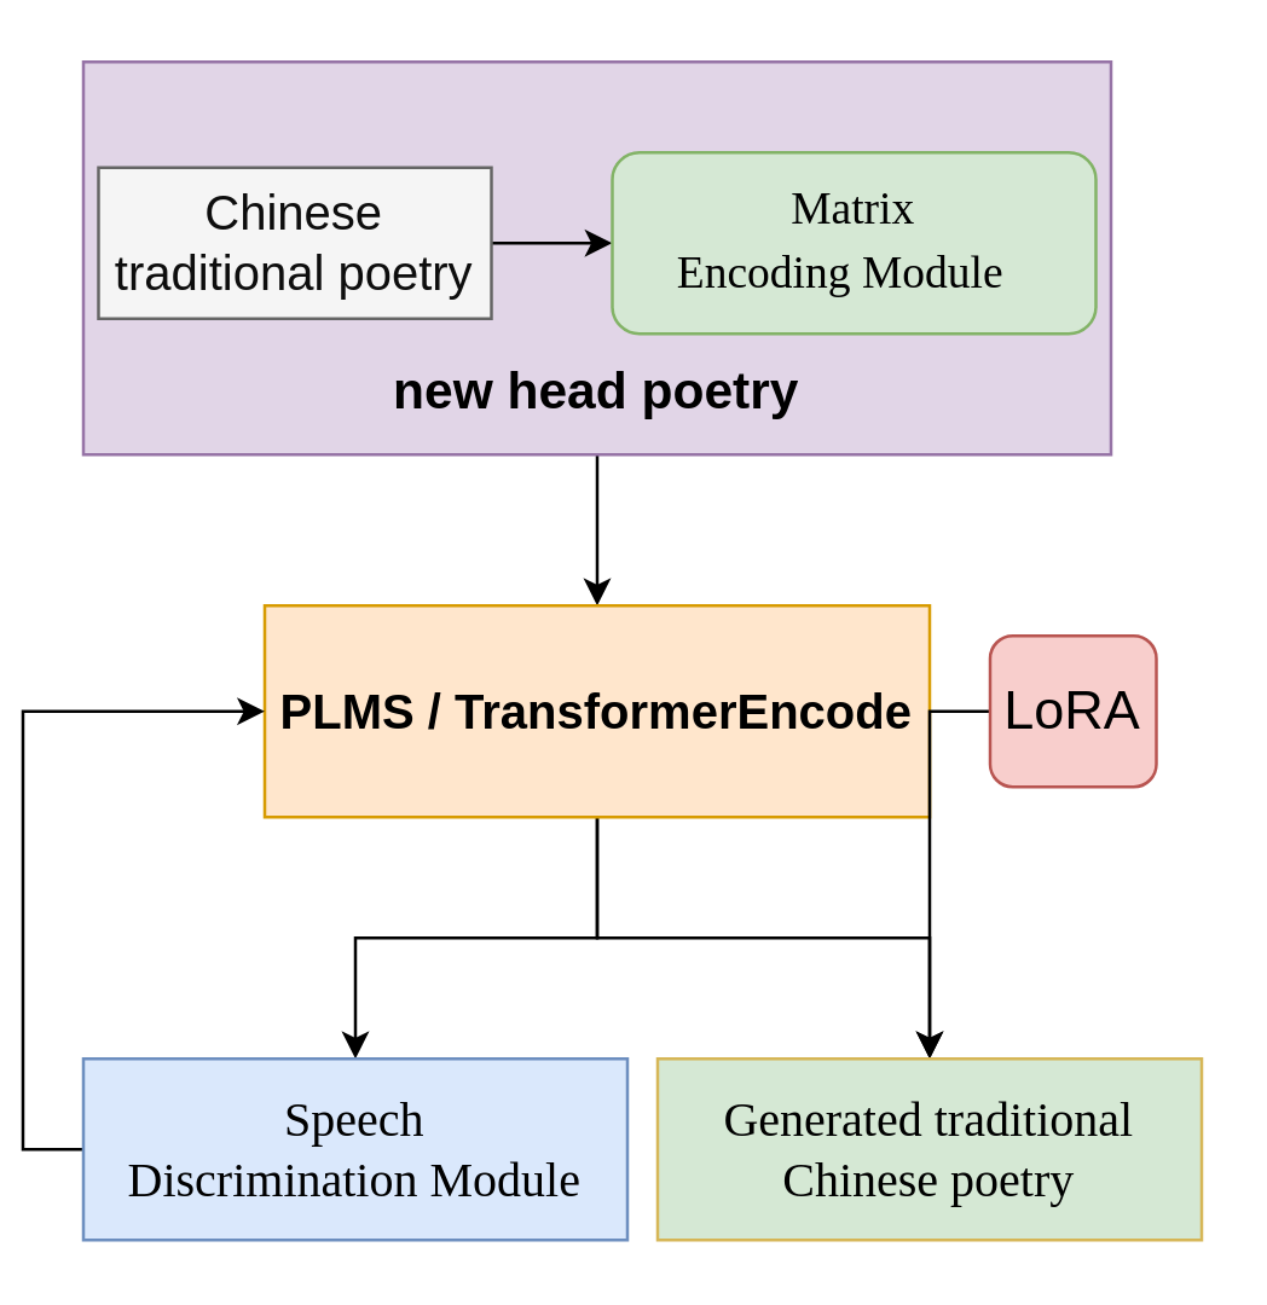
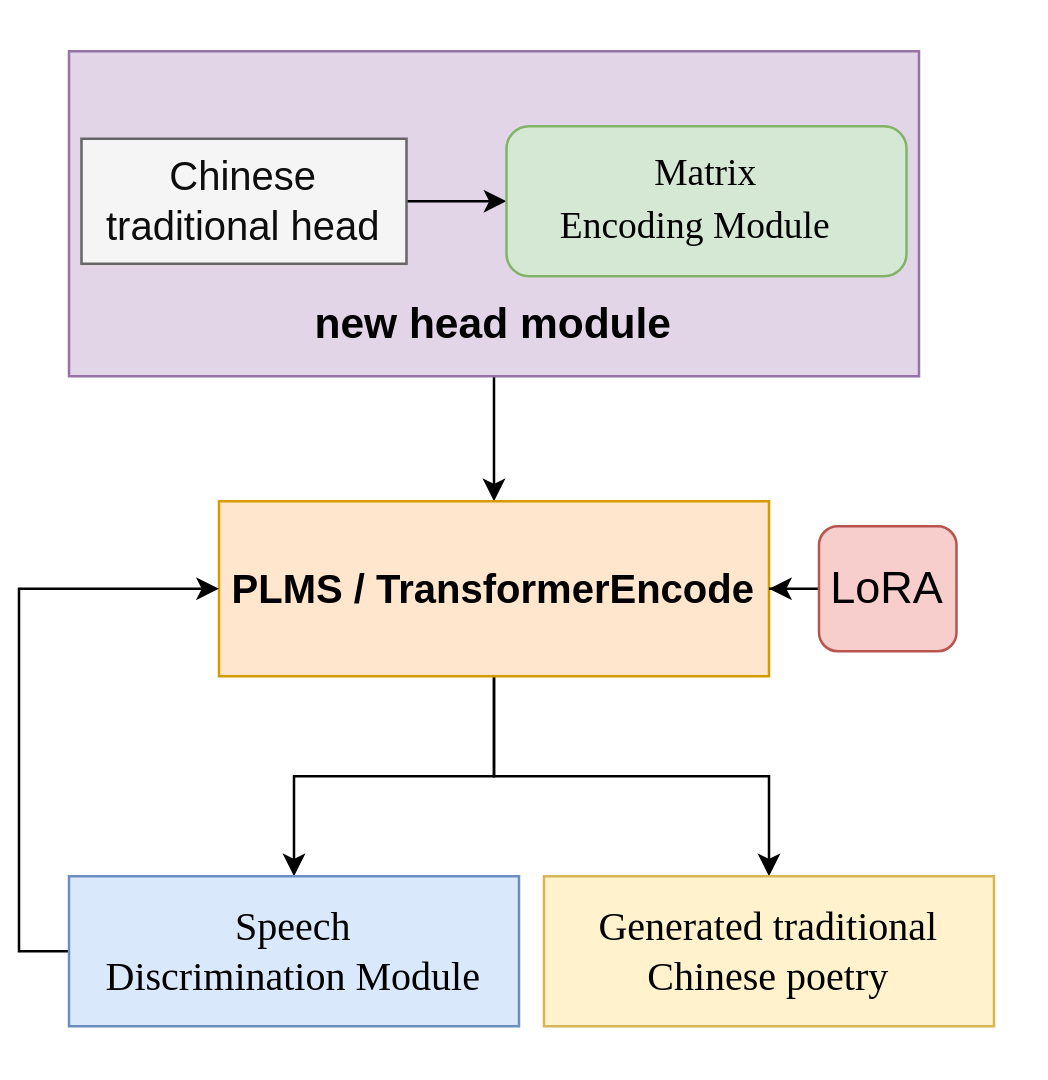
  <mxCell id="0" />
  <mxCell id="1" parent="0" />
  <mxCell id="2" style="edgeStyle=orthogonalEdgeStyle;rounded=0;orthogonalLoop=1;jettySize=auto;html=1;exitX=0.5;exitY=1;exitDx=0;exitDy=0;entryX=0.5;entryY=0;entryDx=0;entryDy=0;" edge="1" parent="1" source="3" target="10"><mxGeometry relative="1" as="geometry" /></mxCell>
  <mxCell id="3" value="" style="rounded=0;whiteSpace=wrap;html=1;fillColor=#e1d5e7;strokeColor=#9673a6;" vertex="1" parent="1"><mxGeometry x="20" y="20" width="340" height="130" as="geometry" /></mxCell>
  <mxCell id="4" style="edgeStyle=orthogonalEdgeStyle;rounded=0;orthogonalLoop=1;jettySize=auto;html=1;exitX=1;exitY=0.5;exitDx=0;exitDy=0;" edge="1" parent="1" source="5" target="6"><mxGeometry relative="1" as="geometry" /></mxCell>
- <mxCell id="5" value="&lt;font style=&quot;font-size: 16px;&quot; color=&quot;#0d0d0d&quot;&gt;Chinese traditional poetry&lt;/font&gt;" style="rounded=0;whiteSpace=wrap;html=1;fillColor=#f5f5f5;fontColor=#333333;strokeColor=#666666;" vertex="1" parent="1"><mxGeometry x="25" y="55" width="130" height="50" as="geometry" /></mxCell>
+ <mxCell id="5" value="&lt;font style=&quot;font-size: 16px;&quot; color=&quot;#0d0d0d&quot;&gt;Chinese traditional head&lt;/font&gt;" style="rounded=0;whiteSpace=wrap;html=1;fillColor=#f5f5f5;fontColor=#333333;strokeColor=#666666;" vertex="1" parent="1"><mxGeometry x="25" y="55" width="130" height="50" as="geometry" /></mxCell>
  <mxCell id="6" value="&lt;span style=&quot;font-family: Verdana;&quot;&gt;&lt;font style=&quot;font-size: 15px;&quot;&gt;Matrix&lt;br&gt;Encoding Module&amp;nbsp;&lt;/font&gt;&lt;/span&gt;&lt;span style=&quot;font-size: 14pt; font-family: Verdana;&quot;&gt;&amp;nbsp;&lt;/span&gt;" style="rounded=1;whiteSpace=wrap;html=1;fillColor=#d5e8d4;strokeColor=#82b366;" vertex="1" parent="1"><mxGeometry x="195" y="50" width="160" height="60" as="geometry" /></mxCell>
- <mxCell id="7" value="&lt;font style=&quot;font-size: 17px;&quot;&gt;&lt;b&gt;new head poetry&lt;/b&gt;&lt;/font&gt;" style="text;html=1;align=center;verticalAlign=middle;whiteSpace=wrap;rounded=0;" vertex="1" parent="1"><mxGeometry x="100" y="120" width="180" height="20" as="geometry" /></mxCell>
+ <mxCell id="7" value="&lt;font style=&quot;font-size: 17px;&quot;&gt;&lt;b&gt;new head module&lt;/b&gt;&lt;/font&gt;" style="text;html=1;align=center;verticalAlign=middle;whiteSpace=wrap;rounded=0;" vertex="1" parent="1"><mxGeometry x="100" y="120" width="180" height="20" as="geometry" /></mxCell>
  <mxCell id="8" style="edgeStyle=orthogonalEdgeStyle;rounded=0;orthogonalLoop=1;jettySize=auto;html=1;exitX=0.5;exitY=1;exitDx=0;exitDy=0;" edge="1" parent="1" source="10" target="14"><mxGeometry relative="1" as="geometry" /></mxCell>
  <mxCell id="9" style="edgeStyle=orthogonalEdgeStyle;rounded=0;orthogonalLoop=1;jettySize=auto;html=1;exitX=0.5;exitY=1;exitDx=0;exitDy=0;" edge="1" parent="1" source="10" target="15"><mxGeometry relative="1" as="geometry" /></mxCell>
  <mxCell id="10" value="&lt;font style=&quot;font-size: 16px;&quot;&gt;&lt;b style=&quot;&quot;&gt;PLMS / TransformerEncode&lt;/b&gt;&lt;/font&gt;" style="rounded=0;whiteSpace=wrap;html=1;fillColor=#ffe6cc;strokeColor=#d79b00;" vertex="1" parent="1"><mxGeometry x="80" y="200" width="220" height="70" as="geometry" /></mxCell>
- <mxCell id="11" style="edgeStyle=orthogonalEdgeStyle;rounded=0;orthogonalLoop=1;jettySize=auto;html=1;exitX=0;exitY=0.5;exitDx=0;exitDy=0;" edge="1" parent="1" source="12" target="15"><mxGeometry relative="1" as="geometry" /></mxCell>
+ <mxCell id="11" style="edgeStyle=orthogonalEdgeStyle;rounded=0;orthogonalLoop=1;jettySize=auto;html=1;exitX=0;exitY=0.5;exitDx=0;exitDy=0;" edge="1" parent="1" source="12" target="10"><mxGeometry relative="1" as="geometry" /></mxCell>
  <mxCell id="12" value="&lt;font style=&quot;font-size: 18px;&quot;&gt;LoRA&lt;/font&gt;" style="rounded=1;whiteSpace=wrap;html=1;fillColor=#f8cecc;strokeColor=#b85450;" vertex="1" parent="1"><mxGeometry x="320" y="210" width="55" height="50" as="geometry" /></mxCell>
  <mxCell id="13" style="edgeStyle=orthogonalEdgeStyle;rounded=0;orthogonalLoop=1;jettySize=auto;html=1;exitX=0;exitY=0.5;exitDx=0;exitDy=0;entryX=0;entryY=0.5;entryDx=0;entryDy=0;" edge="1" parent="1" source="14" target="10"><mxGeometry relative="1" as="geometry" /></mxCell>
  <mxCell id="14" value="&lt;span style=&quot;font-family: Verdana;&quot;&gt;&lt;font style=&quot;font-size: 16px;&quot;&gt;Speech&lt;br&gt;Discrimination Module&lt;/font&gt;&lt;/span&gt;" style="rounded=0;whiteSpace=wrap;html=1;fillColor=#dae8fc;strokeColor=#6c8ebf;" vertex="1" parent="1"><mxGeometry x="20" y="350" width="180" height="60" as="geometry" /></mxCell>
- <mxCell id="15" value="&lt;font style=&quot;font-size: 16px;&quot; face=&quot;Verdana&quot;&gt;Generated traditional Chinese poetry&lt;/font&gt;" style="rounded=0;whiteSpace=wrap;html=1;fillColor=#d5e8d4;strokeColor=#d6b656;" vertex="1" parent="1"><mxGeometry x="210" y="350" width="180" height="60" as="geometry" /></mxCell>
+ <mxCell id="15" value="&lt;font style=&quot;font-size: 16px;&quot; face=&quot;Verdana&quot;&gt;Generated traditional Chinese poetry&lt;/font&gt;" style="rounded=0;whiteSpace=wrap;html=1;fillColor=#fff2cc;strokeColor=#d6b656;" vertex="1" parent="1"><mxGeometry x="210" y="350" width="180" height="60" as="geometry" /></mxCell>
